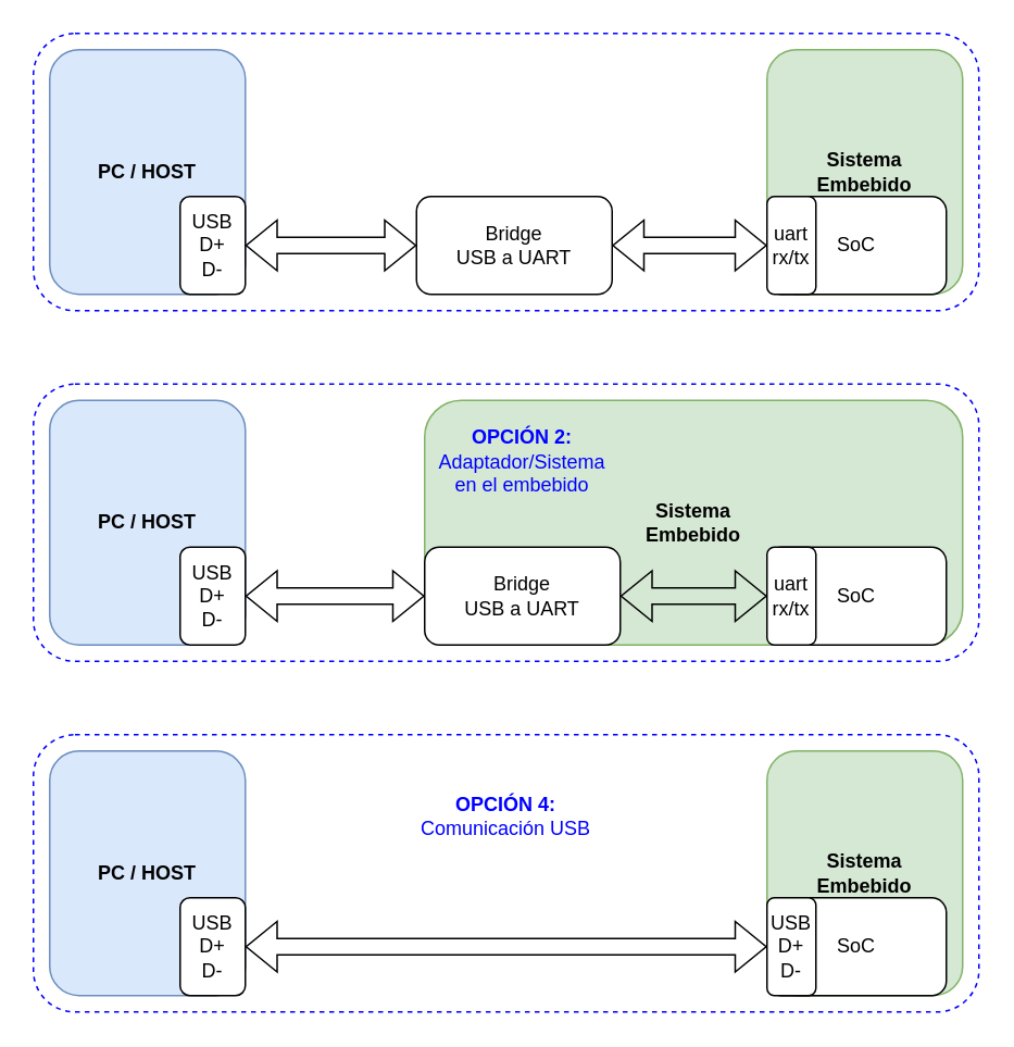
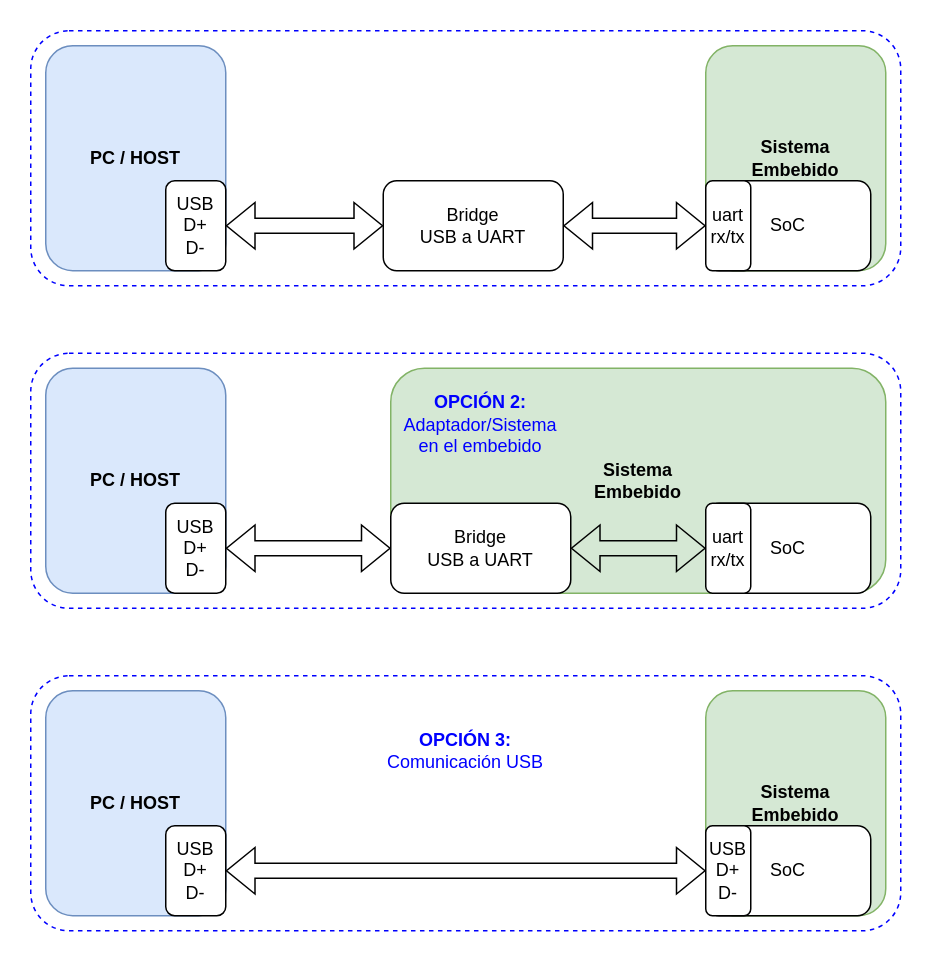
  <mxCell id="0" />
  <mxCell id="1" parent="0" />
  <mxCell id="2" value="PC / HOST" style="rounded=1;whiteSpace=wrap;html=1;fontStyle=1;fillColor=#dae8fc;strokeColor=#6c8ebf;" vertex="1" parent="1"><mxGeometry x="30" y="30" width="120" height="150" as="geometry" /></mxCell>
  <mxCell id="3" value="Sistema&lt;br&gt;Embebido" style="rounded=1;whiteSpace=wrap;html=1;fontStyle=1;fillColor=#d5e8d4;strokeColor=#82b366;" vertex="1" parent="1"><mxGeometry x="470" y="30" width="120" height="150" as="geometry" /></mxCell>
  <mxCell id="4" value="Bridge&lt;br&gt;USB a UART" style="rounded=1;whiteSpace=wrap;html=1;" parent="1" vertex="1"><mxGeometry x="255" y="120" width="120" height="60" as="geometry" /></mxCell>
  <mxCell id="5" value="USB&lt;br&gt;D+&lt;br&gt;D-" style="rounded=1;whiteSpace=wrap;html=1;" vertex="1" parent="1"><mxGeometry x="110" y="120" width="40" height="60" as="geometry" /></mxCell>
  <mxCell id="6" value="" style="shape=flexArrow;endArrow=classic;startArrow=classic;html=1;rounded=0;exitX=1;exitY=0.5;exitDx=0;exitDy=0;entryX=0;entryY=0.5;entryDx=0;entryDy=0;" edge="1" parent="1" source="5" target="4"><mxGeometry width="100" height="100" relative="1" as="geometry"><mxPoint x="255" y="250" as="sourcePoint" /><mxPoint x="225" y="210" as="targetPoint" /></mxGeometry></mxCell>
  <mxCell id="7" value="" style="shape=flexArrow;endArrow=classic;startArrow=classic;html=1;rounded=0;exitX=1;exitY=0.5;exitDx=0;exitDy=0;entryX=0;entryY=0.5;entryDx=0;entryDy=0;" edge="1" parent="1" source="4" target="17"><mxGeometry width="100" height="100" relative="1" as="geometry"><mxPoint x="390" y="240" as="sourcePoint" /><mxPoint x="515" y="240" as="targetPoint" /></mxGeometry></mxCell>
  <mxCell id="8" value="PC / HOST" style="rounded=1;whiteSpace=wrap;html=1;fontStyle=1;fillColor=#dae8fc;strokeColor=#6c8ebf;" vertex="1" parent="1"><mxGeometry x="30" y="245" width="120" height="150" as="geometry" /></mxCell>
  <mxCell id="9" value="Sistema&lt;br&gt;Embebido" style="rounded=1;whiteSpace=wrap;html=1;fontStyle=1;fillColor=#d5e8d4;strokeColor=#82b366;" vertex="1" parent="1"><mxGeometry x="260" y="245" width="330" height="150" as="geometry" /></mxCell>
  <mxCell id="10" value="Bridge&lt;br&gt;USB a UART" style="rounded=1;whiteSpace=wrap;html=1;" vertex="1" parent="1"><mxGeometry x="260" y="335" width="120" height="60" as="geometry" /></mxCell>
  <mxCell id="11" value="USB&lt;br&gt;D+&lt;br&gt;D-" style="rounded=1;whiteSpace=wrap;html=1;" vertex="1" parent="1"><mxGeometry x="110" y="335" width="40" height="60" as="geometry" /></mxCell>
  <mxCell id="12" value="" style="shape=flexArrow;endArrow=classic;startArrow=classic;html=1;rounded=0;exitX=1;exitY=0.5;exitDx=0;exitDy=0;entryX=0;entryY=0.5;entryDx=0;entryDy=0;" edge="1" parent="1" source="11" target="10"><mxGeometry width="100" height="100" relative="1" as="geometry"><mxPoint x="255" y="465" as="sourcePoint" /><mxPoint x="225" y="425" as="targetPoint" /></mxGeometry></mxCell>
  <mxCell id="13" value="" style="shape=flexArrow;endArrow=classic;startArrow=classic;html=1;rounded=0;exitX=1;exitY=0.5;exitDx=0;exitDy=0;entryX=0;entryY=0.5;entryDx=0;entryDy=0;" edge="1" parent="1" source="10" target="15"><mxGeometry width="100" height="100" relative="1" as="geometry"><mxPoint x="390" y="455" as="sourcePoint" /><mxPoint x="515" y="455" as="targetPoint" /></mxGeometry></mxCell>
  <mxCell id="14" value="SoC" style="rounded=1;whiteSpace=wrap;html=1;" vertex="1" parent="1"><mxGeometry x="470" y="335" width="110" height="60" as="geometry" /></mxCell>
  <mxCell id="15" value="uart&lt;br&gt;rx/tx" style="rounded=1;whiteSpace=wrap;html=1;" vertex="1" parent="1"><mxGeometry x="470" y="335" width="30" height="60" as="geometry" /></mxCell>
  <mxCell id="16" value="SoC" style="rounded=1;whiteSpace=wrap;html=1;" vertex="1" parent="1"><mxGeometry x="470" y="120" width="110" height="60" as="geometry" /></mxCell>
  <mxCell id="17" value="uart&lt;br&gt;rx/tx" style="rounded=1;whiteSpace=wrap;html=1;" parent="1" vertex="1"><mxGeometry x="470" y="120" width="30" height="60" as="geometry" /></mxCell>
  <mxCell id="18" value="PC / HOST" style="rounded=1;whiteSpace=wrap;html=1;fontStyle=1;fillColor=#dae8fc;strokeColor=#6c8ebf;" vertex="1" parent="1"><mxGeometry x="30" y="460" width="120" height="150" as="geometry" /></mxCell>
  <mxCell id="19" value="Sistema&lt;br&gt;Embebido" style="rounded=1;whiteSpace=wrap;html=1;fontStyle=1;fillColor=#d5e8d4;strokeColor=#82b366;" vertex="1" parent="1"><mxGeometry x="470" y="460" width="120" height="150" as="geometry" /></mxCell>
  <mxCell id="20" value="USB&lt;br&gt;D+&lt;br&gt;D-" style="rounded=1;whiteSpace=wrap;html=1;" vertex="1" parent="1"><mxGeometry x="110" y="550" width="40" height="60" as="geometry" /></mxCell>
  <mxCell id="21" value="" style="shape=flexArrow;endArrow=classic;startArrow=classic;html=1;rounded=0;exitX=1;exitY=0.5;exitDx=0;exitDy=0;entryX=0;entryY=0.5;entryDx=0;entryDy=0;" edge="1" parent="1" source="20" target="23"><mxGeometry width="100" height="100" relative="1" as="geometry"><mxPoint x="375" y="580" as="sourcePoint" /><mxPoint x="515" y="670" as="targetPoint" /></mxGeometry></mxCell>
  <mxCell id="22" value="SoC" style="rounded=1;whiteSpace=wrap;html=1;" vertex="1" parent="1"><mxGeometry x="470" y="550" width="110" height="60" as="geometry" /></mxCell>
  <mxCell id="23" value="USB&lt;br&gt;D+&lt;br&gt;D-" style="rounded=1;whiteSpace=wrap;html=1;" vertex="1" parent="1"><mxGeometry x="470" y="550" width="30" height="60" as="geometry" /></mxCell>
  <mxCell id="24" value="&lt;br&gt;OPCIÓN 2: &lt;span style=&quot;font-weight: normal;&quot;&gt;Adaptador/Sistema&lt;br&gt;en el embebido&lt;br&gt;&lt;/span&gt;" style="text;html=1;strokeColor=none;fillColor=none;align=center;verticalAlign=middle;whiteSpace=wrap;rounded=0;fontStyle=1;fontColor=#0000FF;" vertex="1" parent="1"><mxGeometry x="260" y="245" width="120" height="60" as="geometry" /></mxCell>
- <mxCell id="25" value="OPCIÓN 4:&lt;br&gt;&lt;span style=&quot;font-weight: normal;&quot;&gt;Comunicación USB&lt;br&gt;&lt;/span&gt;" style="text;html=1;strokeColor=none;fillColor=none;align=center;verticalAlign=middle;whiteSpace=wrap;rounded=0;fontStyle=1;fontColor=#0000FF;" vertex="1" parent="1"><mxGeometry x="250" y="470" width="120" height="60" as="geometry" /></mxCell>
+ <mxCell id="25" value="OPCIÓN 3:&lt;br&gt;&lt;span style=&quot;font-weight: normal;&quot;&gt;Comunicación USB&lt;br&gt;&lt;/span&gt;" style="text;html=1;strokeColor=none;fillColor=none;align=center;verticalAlign=middle;whiteSpace=wrap;rounded=0;fontStyle=1;fontColor=#0000FF;" vertex="1" parent="1"><mxGeometry x="250" y="470" width="120" height="60" as="geometry" /></mxCell>
  <mxCell id="26" value="" style="rounded=1;whiteSpace=wrap;html=1;fontColor=#0000FF;fillColor=none;dashed=1;strokeColor=#0000FF;" vertex="1" parent="1"><mxGeometry x="20" y="20" width="580" height="170" as="geometry" /></mxCell>
  <mxCell id="27" value="" style="rounded=1;whiteSpace=wrap;html=1;fontColor=#0000FF;fillColor=none;dashed=1;strokeColor=#0000FF;" vertex="1" parent="1"><mxGeometry x="20" y="235" width="580" height="170" as="geometry" /></mxCell>
  <mxCell id="28" value="" style="rounded=1;whiteSpace=wrap;html=1;fontColor=#0000FF;fillColor=none;dashed=1;strokeColor=#0000FF;" vertex="1" parent="1"><mxGeometry x="20" y="450" width="580" height="170" as="geometry" /></mxCell>
